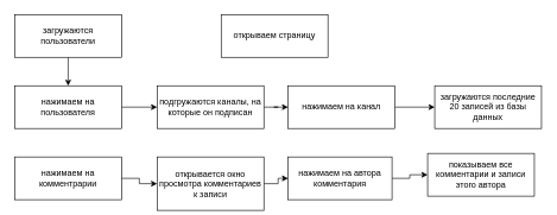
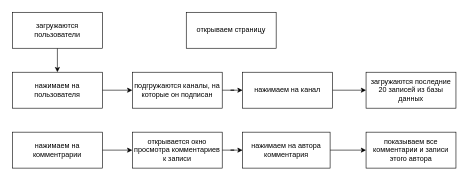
  <mxCell id="0" />
  <mxCell id="1" parent="0" />
  <mxCell id="2" value="открываем страницу" style="rounded=0;whiteSpace=wrap;html=1;" vertex="1" parent="1"><mxGeometry x="310" y="20" width="150" height="60" as="geometry" /></mxCell>
  <mxCell id="3" value="" style="edgeStyle=orthogonalEdgeStyle;rounded=0;orthogonalLoop=1;jettySize=auto;html=1;" edge="1" parent="1" source="4" target="6"><mxGeometry relative="1" as="geometry" /></mxCell>
  <mxCell id="4" value="загружаются пользователи" style="rounded=0;whiteSpace=wrap;html=1;" vertex="1" parent="1"><mxGeometry x="20" y="20" width="150" height="60" as="geometry" /></mxCell>
  <mxCell id="5" value="" style="edgeStyle=orthogonalEdgeStyle;rounded=0;orthogonalLoop=1;jettySize=auto;html=1;" edge="1" parent="1" source="6" target="8"><mxGeometry relative="1" as="geometry" /></mxCell>
  <mxCell id="6" value="нажимаем на пользователя" style="whiteSpace=wrap;html=1;rounded=0;" vertex="1" parent="1"><mxGeometry x="20" y="120" width="150" height="60" as="geometry" /></mxCell>
  <mxCell id="7" value="" style="edgeStyle=orthogonalEdgeStyle;rounded=0;orthogonalLoop=1;jettySize=auto;html=1;" edge="1" parent="1" source="8" target="10"><mxGeometry relative="1" as="geometry" /></mxCell>
  <mxCell id="8" value="подгружаются каналы, на которые он подписан" style="whiteSpace=wrap;html=1;rounded=0;" vertex="1" parent="1"><mxGeometry x="220" y="120" width="150" height="60" as="geometry" /></mxCell>
  <mxCell id="9" value="" style="edgeStyle=orthogonalEdgeStyle;rounded=0;orthogonalLoop=1;jettySize=auto;html=1;" edge="1" parent="1" source="10" target="11"><mxGeometry relative="1" as="geometry" /></mxCell>
  <mxCell id="10" value="нажимаем на канал" style="whiteSpace=wrap;html=1;rounded=0;" vertex="1" parent="1"><mxGeometry x="404" y="120" width="150" height="60" as="geometry" /></mxCell>
  <mxCell id="11" value="загружаются последние 20 записей из базы данных" style="whiteSpace=wrap;html=1;rounded=0;" vertex="1" parent="1"><mxGeometry x="610" y="120" width="150" height="60" as="geometry" /></mxCell>
  <mxCell id="12" value="" style="edgeStyle=orthogonalEdgeStyle;rounded=0;orthogonalLoop=1;jettySize=auto;html=1;" edge="1" parent="1" source="13" target="15"><mxGeometry relative="1" as="geometry" /></mxCell>
  <mxCell id="13" value="нажимаем на комментрарии" style="whiteSpace=wrap;html=1;rounded=0;" vertex="1" parent="1"><mxGeometry x="20" y="220" width="150" height="60" as="geometry" /></mxCell>
  <mxCell id="14" value="" style="edgeStyle=orthogonalEdgeStyle;rounded=0;orthogonalLoop=1;jettySize=auto;html=1;" edge="1" parent="1" source="15" target="17"><mxGeometry relative="1" as="geometry" /></mxCell>
- <mxCell id="15" value="открывается окно просмотра комментариев к записи" style="whiteSpace=wrap;html=1;rounded=0;" vertex="1" parent="1"><mxGeometry x="220" y="220" width="150" height="75" as="geometry" /></mxCell>
+ <mxCell id="15" value="открывается окно просмотра комментариев к записи" style="whiteSpace=wrap;html=1;rounded=0;" vertex="1" parent="1"><mxGeometry x="220" y="220" width="150" height="60" as="geometry" /></mxCell>
  <mxCell id="16" value="" style="edgeStyle=orthogonalEdgeStyle;rounded=0;orthogonalLoop=1;jettySize=auto;html=1;" edge="1" parent="1" source="17" target="18"><mxGeometry relative="1" as="geometry" /></mxCell>
  <mxCell id="17" value="нажимаем на автора комментария" style="whiteSpace=wrap;html=1;rounded=0;" vertex="1" parent="1"><mxGeometry x="404" y="220" width="146" height="60" as="geometry" /></mxCell>
- <mxCell id="18" value="показываем все комментарии и записи этого автора" style="whiteSpace=wrap;html=1;rounded=0;" vertex="1" parent="1"><mxGeometry x="600" y="215" width="150" height="60" as="geometry" /></mxCell>
+ <mxCell id="18" value="показываем все комментарии и записи этого автора" style="whiteSpace=wrap;html=1;rounded=0;" vertex="1" parent="1"><mxGeometry x="610" y="220" width="150" height="60" as="geometry" /></mxCell>
